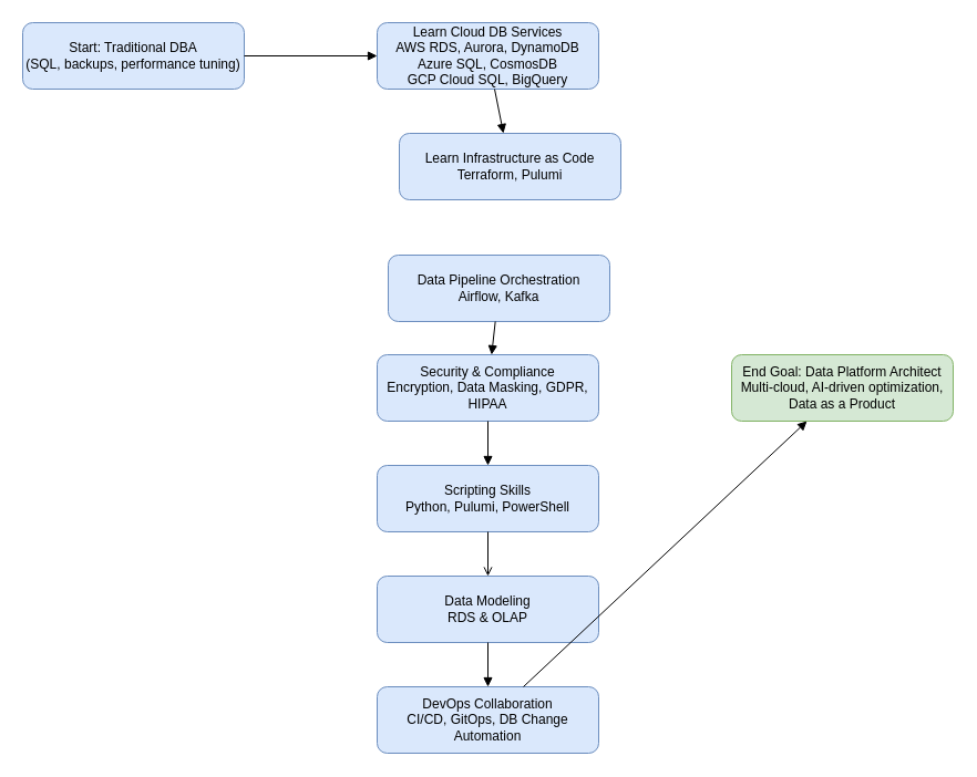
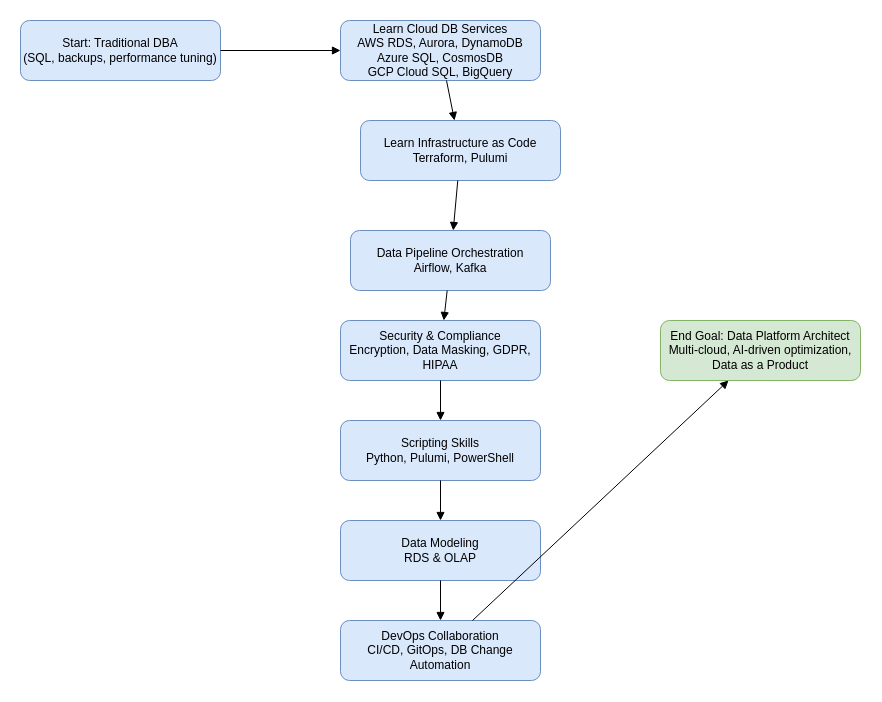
  <mxCell id="0" />
  <mxCell id="1" parent="0" />
  <mxCell id="2" value="Start: Traditional DBA&#10;(SQL, backups, performance tuning)" style="rounded=1;whiteSpace=wrap;html=1;fillColor=#dae8fc;strokeColor=#6c8ebf;" vertex="1" parent="1"><mxGeometry x="20" y="20" width="200" height="60" as="geometry" /></mxCell>
  <mxCell id="3" value="Learn Cloud DB Services&#10;AWS RDS, Aurora, DynamoDB&#10;Azure SQL, CosmosDB&#10;GCP Cloud SQL, BigQuery" style="rounded=1;whiteSpace=wrap;html=1;fillColor=#dae8fc;strokeColor=#6c8ebf;" vertex="1" parent="1"><mxGeometry x="340" y="20" width="200" height="60" as="geometry" /></mxCell>
  <mxCell id="4" value="Learn Infrastructure as Code&#10;Terraform, Pulumi" style="rounded=1;whiteSpace=wrap;html=1;fillColor=#dae8fc;strokeColor=#6c8ebf;" vertex="1" parent="1"><mxGeometry x="360" y="120" width="200" height="60" as="geometry" /></mxCell>
  <mxCell id="5" value="Data Pipeline Orchestration&#10;Airflow, Kafka" style="rounded=1;whiteSpace=wrap;html=1;fillColor=#dae8fc;strokeColor=#6c8ebf;" vertex="1" parent="1"><mxGeometry x="350" y="230" width="200" height="60" as="geometry" /></mxCell>
  <mxCell id="6" value="Security &amp; Compliance&#10;Encryption, Data Masking, GDPR, HIPAA" style="rounded=1;whiteSpace=wrap;html=1;fillColor=#dae8fc;strokeColor=#6c8ebf;" vertex="1" parent="1"><mxGeometry x="340" y="320" width="200" height="60" as="geometry" /></mxCell>
  <mxCell id="7" value="Scripting Skills&#10;Python, Pulumi, PowerShell" style="rounded=1;whiteSpace=wrap;html=1;fillColor=#dae8fc;strokeColor=#6c8ebf;" vertex="1" parent="1"><mxGeometry x="340" y="420" width="200" height="60" as="geometry" /></mxCell>
  <mxCell id="8" value="Data Modeling&#10;RDS &amp; OLAP" style="rounded=1;whiteSpace=wrap;html=1;fillColor=#dae8fc;strokeColor=#6c8ebf;" vertex="1" parent="1"><mxGeometry x="340" y="520" width="200" height="60" as="geometry" /></mxCell>
  <mxCell id="9" value="DevOps Collaboration&#10;CI/CD, GitOps, DB Change Automation" style="rounded=1;whiteSpace=wrap;html=1;fillColor=#dae8fc;strokeColor=#6c8ebf;" vertex="1" parent="1"><mxGeometry x="340" y="620" width="200" height="60" as="geometry" /></mxCell>
  <mxCell id="10" value="End Goal: Data Platform Architect&#10;Multi-cloud, AI-driven optimization,&#10;Data as a Product" style="rounded=1;whiteSpace=wrap;html=1;fillColor=#d5e8d4;strokeColor=#82b366;" vertex="1" parent="1"><mxGeometry x="660" y="320" width="200" height="60" as="geometry" /></mxCell>
  <mxCell id="11" style="endArrow=block;html=1;strokeColor=#000000;" edge="1" parent="1" source="2" target="3"><mxGeometry as="geometry" /></mxCell>
  <mxCell id="12" style="endArrow=block;html=1;strokeColor=#000000;" edge="1" parent="1" source="3" target="4"><mxGeometry as="geometry" /></mxCell>
+ <mxCell id="13" style="endArrow=block;html=1;strokeColor=#000000;" edge="1" parent="1" source="4" target="5"><mxGeometry as="geometry" /></mxCell>
  <mxCell id="14" style="endArrow=block;html=1;strokeColor=#000000;" edge="1" parent="1" source="5" target="6"><mxGeometry as="geometry" /></mxCell>
  <mxCell id="15" style="endArrow=block;html=1;strokeColor=#000000;" edge="1" parent="1" source="6" target="7"><mxGeometry as="geometry" /></mxCell>
- <mxCell id="16" style="endArrow=open;html=1;strokeColor=#000000;" edge="1" parent="1" source="7" target="8"><mxGeometry as="geometry" /></mxCell>
+ <mxCell id="16" style="endArrow=block;html=1;strokeColor=#000000;" edge="1" parent="1" source="7" target="8"><mxGeometry as="geometry" /></mxCell>
  <mxCell id="17" style="endArrow=block;html=1;strokeColor=#000000;" edge="1" parent="1" source="8" target="9"><mxGeometry as="geometry" /></mxCell>
  <mxCell id="18" style="endArrow=block;html=1;strokeColor=#000000;" edge="1" parent="1" source="9" target="10"><mxGeometry as="geometry" /></mxCell>
